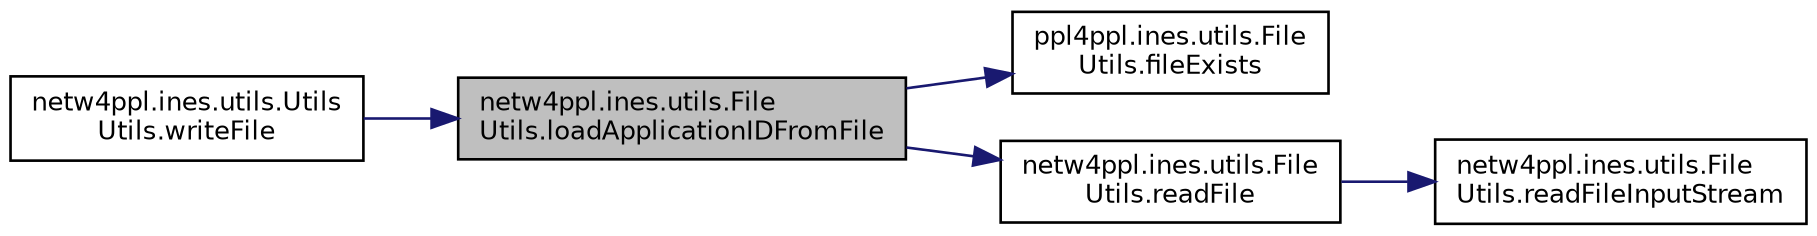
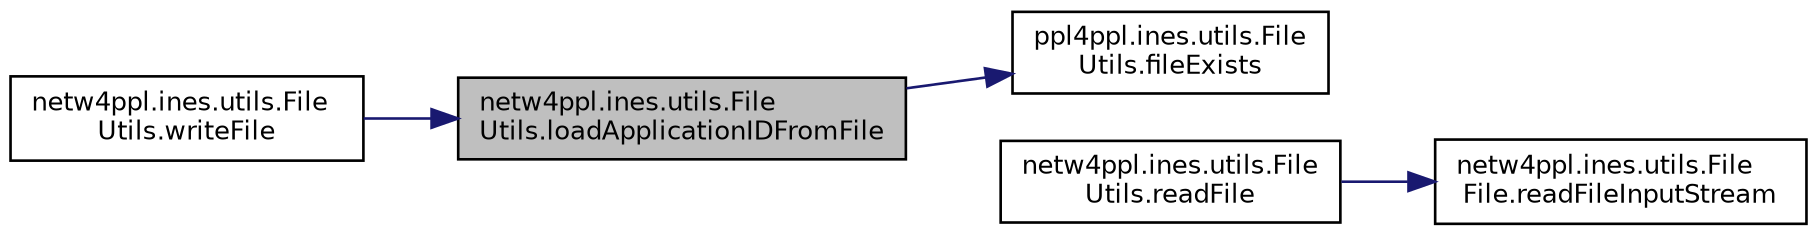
  digraph {
    rankdir=LR
    node [color=black fillcolor=white fontname=Helvetica fontsize=10 shape=record style=filled]
    edge [color=midnightblue fontname=Helvetica fontsize=10 labelfontname=Helvetica labelfontsize=10 style=solid]
    n1 [fillcolor=grey75 fontcolor=black height=0.2 label="netw4ppl.ines.utils.File\lUtils.loadApplicationIDFromFile" width=0.4]
    n2 [height=0.2 label="ppl4ppl.ines.utils.File\lUtils.fileExists" width=0.4]
    n3 [height=0.2 label="netw4ppl.ines.utils.File\lUtils.readFile" width=0.4]
-   n4 [height=0.2 label="netw4ppl.ines.utils.File\lUtils.readFileInputStream" width=0.4]
-   n5 [height=0.2 label="netw4ppl.ines.utils.Utils\lUtils.writeFile" width=0.4]
+   n4 [height=0.2 label="netw4ppl.ines.utils.File\lFile.readFileInputStream" width=0.4]
+   n5 [height=0.2 label="netw4ppl.ines.utils.File\lUtils.writeFile" width=0.4]
    n1 -> n2
-   n1 -> n3
    n3 -> n4
    n5 -> n1
  }
